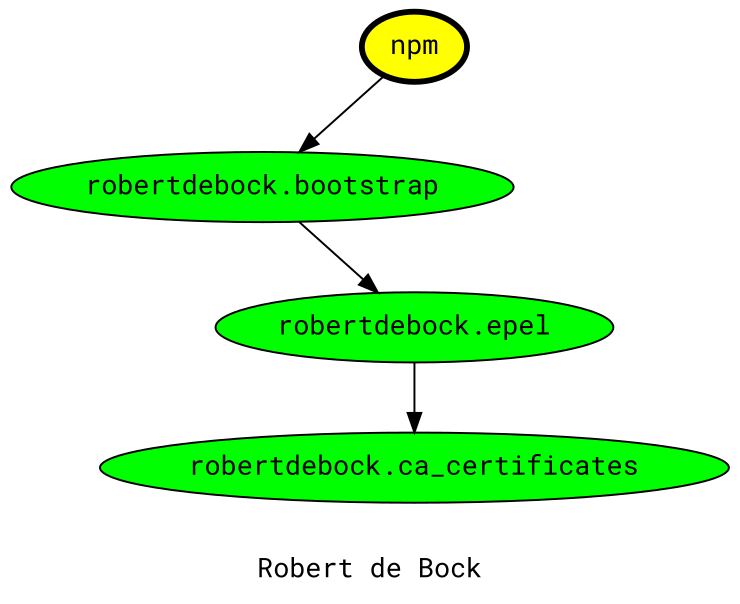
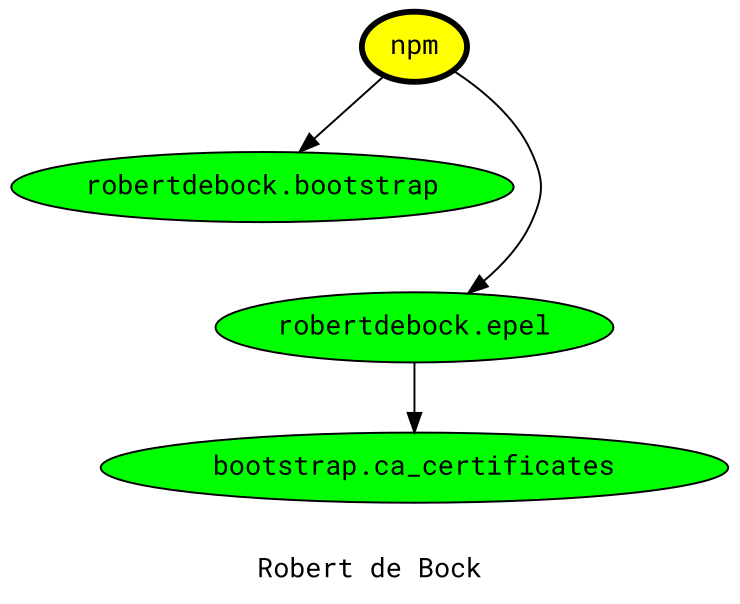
  digraph {
    fontname="Roboto Mono"
    label="Robert de Bock"
    node [fillcolor=green fontname="Roboto Mono" style=filled]
    edge [fontname="Roboto Mono"]
    npm [fillcolor=yellow penwidth=3]
    "robertdebock.bootstrap"
    "robertdebock.epel"
-   "robertdebock.ca_certificates"
+   "robertdebock.ca_certificates" [label="bootstrap.ca_certificates"]
    npm -> "robertdebock.bootstrap"
-   "robertdebock.bootstrap" -> "robertdebock.epel"
+   npm -> "robertdebock.epel"
    "robertdebock.epel" -> "robertdebock.ca_certificates"
  }
